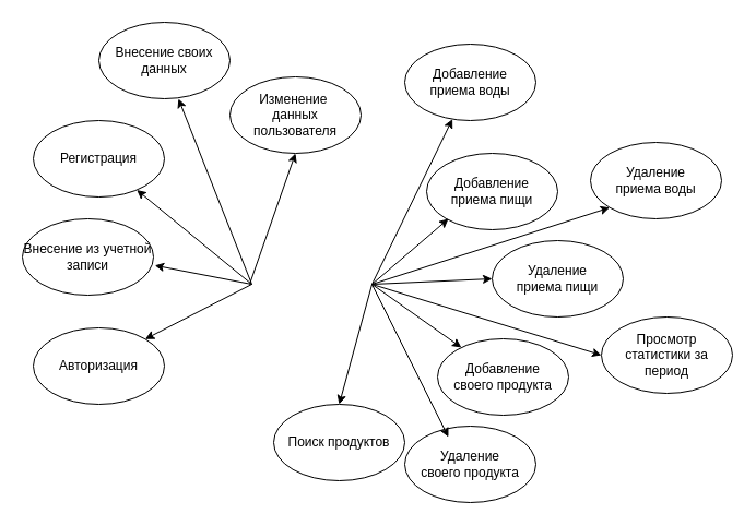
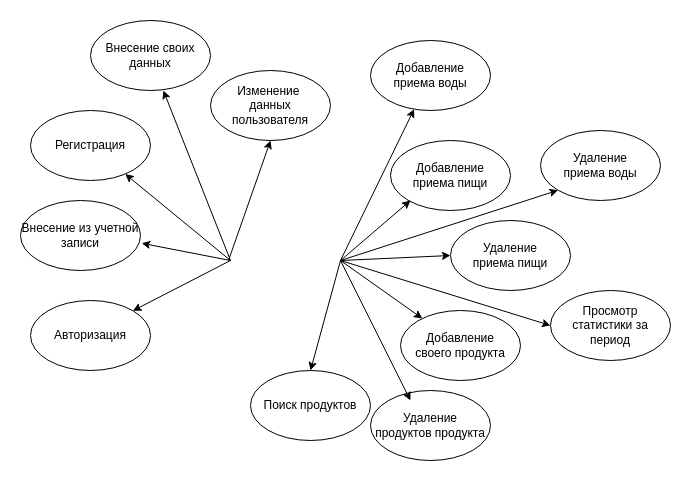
  <mxCell id="0" />
  <mxCell id="1" parent="0" />
  <mxCell id="2" value="Авторизация" style="ellipse;whiteSpace=wrap;html=1;" vertex="1" parent="1"><mxGeometry x="30" y="300" width="120" height="70" as="geometry" /></mxCell>
  <mxCell id="3" value="Регистрация" style="ellipse;whiteSpace=wrap;html=1;" vertex="1" parent="1"><mxGeometry x="30" y="110" width="120" height="70" as="geometry" /></mxCell>
  <mxCell id="4" value="Изменение&amp;nbsp;&lt;br&gt;данных&lt;br&gt;пользователя" style="ellipse;whiteSpace=wrap;html=1;" vertex="1" parent="1"><mxGeometry x="210" y="70" width="120" height="70" as="geometry" /></mxCell>
  <mxCell id="5" value="Добавление &lt;br&gt;&lt;span style=&quot;color: rgba(0 , 0 , 0 , 0) ; font-family: monospace ; font-size: 0px&quot;&gt;%3CmxGraphModel%3E%3Croot%3E%3CmxCell%20id%3D%220%22%2F%3E%3CmxCell%20id%3D%221%22%20parent%3D%220%22%2F%3E%3CmxCell%20id%3D%222%22%20value%3D%22%D0%98%D0%B7%D0%BC%D0%B5%D0%BD%D0%B5%D0%BD%D0%B8%D0%B5%26amp%3Bnbsp%3B%26lt%3Bbr%26gt%3B%D0%B4%D0%B0%D0%BD%D0%BD%D1%8B%D1%85%26lt%3Bbr%26gt%3B%D0%BF%D0%BE%D0%BB%D1%8C%D0%B7%D0%BE%D0%B2%D0%B0%D1%82%D0%B5%D0%BB%D1%8F%22%20style%3D%22ellipse%3BwhiteSpace%3Dwrap%3Bhtml%3D1%3B%22%20vertex%3D%221%22%20parent%3D%221%22%3E%3CmxGeometry%20x%3D%22430%22%20y%3D%22140%22%20width%3D%22120%22%20height%3D%2270%22%20as%3D%22geometry%22%2F%3E%3C%2FmxCell%3E%3C%2Froot%3E%3C%2FmxGraphModel%3E&lt;/span&gt;приема пищи" style="ellipse;whiteSpace=wrap;html=1;" vertex="1" parent="1"><mxGeometry x="390" y="140" width="120" height="70" as="geometry" /></mxCell>
  <mxCell id="6" value="Добавление &lt;br&gt;приема воды" style="ellipse;whiteSpace=wrap;html=1;" vertex="1" parent="1"><mxGeometry x="370" y="40" width="120" height="70" as="geometry" /></mxCell>
  <mxCell id="7" value="Удаление &lt;br&gt;&lt;span style=&quot;color: rgba(0 , 0 , 0 , 0) ; font-family: monospace ; font-size: 0px&quot;&gt;%3CmxGraphModel%3E%3Croot%3E%3CmxCell%20id%3D%220%22%2F%3E%3CmxCell%20id%3D%221%22%20parent%3D%220%22%2F%3E%3CmxCell%20id%3D%222%22%20value%3D%22%D0%94%D0%BE%D0%B1%D0%B0%D0%B2%D0%BB%D0%B5%D0%BD%D0%B8%D0%B5%20%26lt%3Bbr%26gt%3B%D0%BF%D1%80%D0%B8%D0%B5%D0%BC%D0%B0%20%D0%B2%D0%BE%D0%B4%D1%8B%22%20style%3D%22ellipse%3BwhiteSpace%3Dwrap%3Bhtml%3D1%3B%22%20vertex%3D%221%22%20parent%3D%221%22%3E%3CmxGeometry%20x%3D%22310%22%20y%3D%22220%22%20width%3D%22120%22%20height%3D%2270%22%20as%3D%22geometry%22%2F%3E%3C%2FmxCell%3E%3C%2Froot%3E%3C%2FmxGraphModel%3E&lt;/span&gt;приема пищи" style="ellipse;whiteSpace=wrap;html=1;" vertex="1" parent="1"><mxGeometry x="450" y="220" width="120" height="70" as="geometry" /></mxCell>
  <mxCell id="8" value="Удаление &lt;br&gt;&lt;span style=&quot;color: rgba(0 , 0 , 0 , 0) ; font-family: monospace ; font-size: 0px&quot;&gt;%3CmxGraphModel%3E%3Croot%3E%3CmxCell%20id%3D%220%22%2F%3E%3CmxCell%20id%3D%221%22%20parent%3D%220%22%2F%3E%3CmxCell%20id%3D%222%22%20value%3D%22%D0%94%D0%BE%D0%B1%D0%B0%D0%B2%D0%BB%D0%B5%D0%BD%D0%B8%D0%B5%20%26lt%3Bbr%26gt%3B%D0%BF%D1%80%D0%B8%D0%B5%D0%BC%D0%B0%20%D0%B2%D0%BE%D0%B4%D1%8B%22%20style%3D%22ellipse%3BwhiteSpace%3Dwrap%3Bhtml%3D1%3B%22%20vertex%3D%221%22%20parent%3D%221%22%3E%3CmxGeometry%20x%3D%22310%22%20y%3D%22220%22%20width%3D%22120%22%20height%3D%2270%22%20as%3D%22geometry%22%2F%3E%3C%2FmxCell%3E%3C%2Froot%3E%3C%2FmxGraphModel%3E&lt;/span&gt;приема воды" style="ellipse;whiteSpace=wrap;html=1;" vertex="1" parent="1"><mxGeometry x="540" y="130" width="120" height="70" as="geometry" /></mxCell>
  <mxCell id="9" value="Просмотр статистики за период" style="ellipse;whiteSpace=wrap;html=1;" vertex="1" parent="1"><mxGeometry x="550" y="290" width="120" height="70" as="geometry" /></mxCell>
  <mxCell id="10" value="Добавление &lt;br&gt;&lt;span style=&quot;color: rgba(0 , 0 , 0 , 0) ; font-family: monospace ; font-size: 0px&quot;&gt;%3CmxGraphModel%3E%3Croot%3E%3CmxCell%20id%3D%220%22%2F%3E%3CmxCell%20id%3D%221%22%20parent%3D%220%22%2F%3E%3CmxCell%20id%3D%222%22%20value%3D%22%D0%9F%D1%80%D0%BE%D1%81%D0%BC%D0%BE%D1%82%D1%80%20%D1%81%D1%82%D0%B0%D1%82%D0%B8%D1%81%D1%82%D0%B8%D0%BA%D0%B8%20%D0%B7%D0%B0%20%D0%BF%D0%B5%D1%80%D0%B8%D0%BE%D0%B4%22%20style%3D%22ellipse%3BwhiteSpace%3Dwrap%3Bhtml%3D1%3B%22%20vertex%3D%221%22%20parent%3D%221%22%3E%3CmxGeometry%20x%3D%22310%22%20y%3D%22300%22%20width%3D%22120%22%20height%3D%2270%22%20as%3D%22geometry%22%2F%3E%3C%2FmxCell%3E%3C%2Froot%3E%3C%2FmxGraphModel%3E&lt;/span&gt;своего продукта" style="ellipse;whiteSpace=wrap;html=1;" vertex="1" parent="1"><mxGeometry x="400" y="310" width="120" height="70" as="geometry" /></mxCell>
- <mxCell id="11" value="Удаление &lt;br&gt;своего продукта" style="ellipse;whiteSpace=wrap;html=1;" vertex="1" parent="1"><mxGeometry x="370" y="390" width="120" height="70" as="geometry" /></mxCell>
+ <mxCell id="11" value="Удаление &lt;br&gt;продуктов продукта" style="ellipse;whiteSpace=wrap;html=1;" vertex="1" parent="1"><mxGeometry x="370" y="390" width="120" height="70" as="geometry" /></mxCell>
  <mxCell id="12" value="Поиск продуктов" style="ellipse;whiteSpace=wrap;html=1;" vertex="1" parent="1"><mxGeometry x="250" y="370" width="120" height="70" as="geometry" /></mxCell>
  <mxCell id="13" value="Внесение из учетной записи" style="ellipse;whiteSpace=wrap;html=1;" vertex="1" parent="1"><mxGeometry x="20" y="200" width="120" height="70" as="geometry" /></mxCell>
  <mxCell id="14" value="Внесение своих данных" style="ellipse;whiteSpace=wrap;html=1;" vertex="1" parent="1"><mxGeometry x="90" y="20" width="120" height="70" as="geometry" /></mxCell>
  <mxCell id="15" value="" style="endArrow=classic;html=1;" edge="1" parent="1" target="3"><mxGeometry width="50" height="50" relative="1" as="geometry"><mxPoint x="230" y="260" as="sourcePoint" /><mxPoint x="510" y="260" as="targetPoint" /></mxGeometry></mxCell>
  <mxCell id="16" value="" style="endArrow=classic;html=1;" edge="1" parent="1" target="6"><mxGeometry width="50" height="50" relative="1" as="geometry"><mxPoint x="340" y="260" as="sourcePoint" /><mxPoint x="370" y="160" as="targetPoint" /></mxGeometry></mxCell>
  <mxCell id="17" value="" style="endArrow=classic;html=1;" edge="1" parent="1"><mxGeometry width="50" height="50" relative="1" as="geometry"><mxPoint x="340" y="260" as="sourcePoint" /><mxPoint x="410" y="200" as="targetPoint" /></mxGeometry></mxCell>
  <mxCell id="18" value="" style="endArrow=classic;html=1;entryX=0;entryY=1;entryDx=0;entryDy=0;" edge="1" parent="1" target="8"><mxGeometry width="50" height="50" relative="1" as="geometry"><mxPoint x="340" y="260" as="sourcePoint" /><mxPoint x="420" y="230" as="targetPoint" /></mxGeometry></mxCell>
  <mxCell id="19" value="" style="endArrow=classic;html=1;entryX=0;entryY=0.5;entryDx=0;entryDy=0;" edge="1" parent="1" target="7"><mxGeometry width="50" height="50" relative="1" as="geometry"><mxPoint x="340" y="260" as="sourcePoint" /><mxPoint x="420" y="240" as="targetPoint" /></mxGeometry></mxCell>
  <mxCell id="20" value="" style="endArrow=classic;html=1;entryX=0;entryY=0.5;entryDx=0;entryDy=0;" edge="1" parent="1" target="9"><mxGeometry width="50" height="50" relative="1" as="geometry"><mxPoint x="340" y="260" as="sourcePoint" /><mxPoint x="510" y="260" as="targetPoint" /></mxGeometry></mxCell>
  <mxCell id="21" value="" style="endArrow=classic;html=1;" edge="1" parent="1" target="10"><mxGeometry width="50" height="50" relative="1" as="geometry"><mxPoint x="340" y="260" as="sourcePoint" /><mxPoint x="510" y="260" as="targetPoint" /></mxGeometry></mxCell>
  <mxCell id="22" value="" style="endArrow=classic;html=1;entryX=0.333;entryY=0.143;entryDx=0;entryDy=0;entryPerimeter=0;" edge="1" parent="1" target="11"><mxGeometry width="50" height="50" relative="1" as="geometry"><mxPoint x="340" y="260" as="sourcePoint" /><mxPoint x="510" y="260" as="targetPoint" /></mxGeometry></mxCell>
  <mxCell id="23" value="" style="endArrow=classic;html=1;entryX=0.5;entryY=0;entryDx=0;entryDy=0;" edge="1" parent="1" target="12"><mxGeometry width="50" height="50" relative="1" as="geometry"><mxPoint x="340" y="260" as="sourcePoint" /><mxPoint x="510" y="260" as="targetPoint" /></mxGeometry></mxCell>
  <mxCell id="24" value="" style="endArrow=classic;html=1;entryX=0.5;entryY=1;entryDx=0;entryDy=0;" edge="1" parent="1" target="4"><mxGeometry width="50" height="50" relative="1" as="geometry"><mxPoint x="228" y="260" as="sourcePoint" /><mxPoint x="470" y="260" as="targetPoint" /></mxGeometry></mxCell>
  <mxCell id="25" value="" style="endArrow=classic;html=1;entryX=0.607;entryY=1;entryDx=0;entryDy=0;entryPerimeter=0;" edge="1" parent="1" target="14"><mxGeometry width="50" height="50" relative="1" as="geometry"><mxPoint x="230" y="260" as="sourcePoint" /><mxPoint x="470" y="260" as="targetPoint" /></mxGeometry></mxCell>
  <mxCell id="26" value="" style="endArrow=classic;html=1;entryX=1.01;entryY=0.611;entryDx=0;entryDy=0;entryPerimeter=0;" edge="1" parent="1" target="13"><mxGeometry width="50" height="50" relative="1" as="geometry"><mxPoint x="230" y="260" as="sourcePoint" /><mxPoint x="470" y="260" as="targetPoint" /></mxGeometry></mxCell>
  <mxCell id="27" value="" style="endArrow=classic;html=1;entryX=1;entryY=0;entryDx=0;entryDy=0;" edge="1" parent="1" target="2"><mxGeometry width="50" height="50" relative="1" as="geometry"><mxPoint x="230" y="260" as="sourcePoint" /><mxPoint x="470" y="260" as="targetPoint" /></mxGeometry></mxCell>
